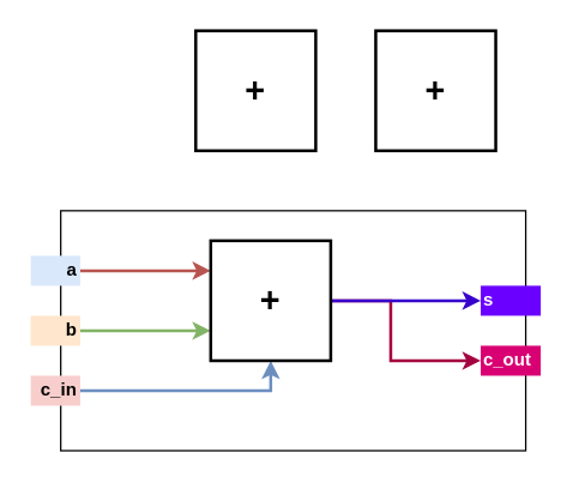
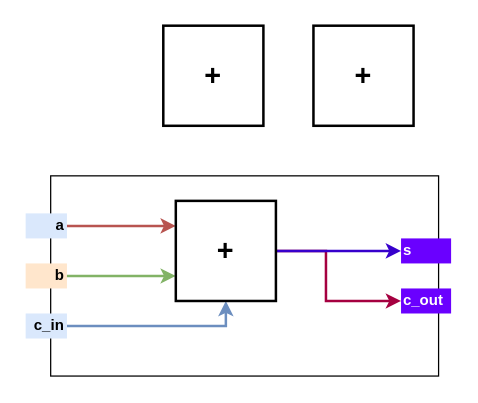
  <mxCell id="0" />
  <mxCell id="1" parent="0" />
  <mxCell id="2" value="" style="rounded=0;whiteSpace=wrap;html=1;fillColor=none;" parent="1" vertex="1"><mxGeometry x="40" y="140" width="310" height="160" as="geometry" /></mxCell>
  <mxCell id="3" style="edgeStyle=orthogonalEdgeStyle;rounded=0;orthogonalLoop=1;jettySize=auto;html=1;exitX=1;exitY=0.5;exitDx=0;exitDy=0;fillColor=#d80073;strokeColor=#A50040;strokeWidth=2;entryX=0;entryY=0.5;entryDx=0;entryDy=0;" parent="1" source="13" target="12" edge="1"><mxGeometry relative="1" as="geometry"><mxPoint x="580" y="360" as="targetPoint" /><mxPoint x="550" y="360" as="sourcePoint" /><Array as="points"><mxPoint x="260" y="200" /><mxPoint x="260" y="240" /></Array></mxGeometry></mxCell>
  <mxCell id="4" style="edgeStyle=orthogonalEdgeStyle;rounded=0;orthogonalLoop=1;jettySize=auto;html=1;exitX=1;exitY=0.5;exitDx=0;exitDy=0;fillColor=#6a00ff;strokeColor=#3700CC;strokeWidth=2;entryX=0;entryY=0.5;entryDx=0;entryDy=0;" parent="1" source="13" target="11" edge="1"><mxGeometry relative="1" as="geometry"><mxPoint x="580" y="215" as="targetPoint" /><mxPoint x="460" y="215" as="sourcePoint" /></mxGeometry></mxCell>
  <mxCell id="5" style="edgeStyle=orthogonalEdgeStyle;rounded=0;orthogonalLoop=1;jettySize=auto;html=1;exitX=1;exitY=0.5;exitDx=0;exitDy=0;entryX=0;entryY=0.25;entryDx=0;entryDy=0;fillColor=#f8cecc;strokeColor=#b85450;strokeWidth=2;" parent="1" source="6" target="13" edge="1"><mxGeometry relative="1" as="geometry"><mxPoint x="170" y="185.004" as="targetPoint" /><Array as="points"><mxPoint x="53" y="180" /></Array></mxGeometry></mxCell>
  <mxCell id="6" value="a" style="rounded=0;whiteSpace=wrap;html=1;align=right;fontStyle=1;strokeColor=none;fillColor=#dae8fc;strokeWidth=2;" parent="1" vertex="1"><mxGeometry x="20" y="170" width="33" height="20" as="geometry" /></mxCell>
  <mxCell id="7" value="b" style="rounded=0;whiteSpace=wrap;html=1;align=right;fontStyle=1;strokeColor=none;fillColor=#ffe6cc;strokeWidth=2;" parent="1" vertex="1"><mxGeometry x="20" y="210" width="33" height="20" as="geometry" /></mxCell>
  <mxCell id="8" style="edgeStyle=orthogonalEdgeStyle;rounded=0;orthogonalLoop=1;jettySize=auto;html=1;exitX=1;exitY=0.5;exitDx=0;exitDy=0;entryX=0.5;entryY=1;entryDx=0;entryDy=0;fillColor=#dae8fc;strokeColor=#6c8ebf;strokeWidth=2;" parent="1" source="9" target="13" edge="1"><mxGeometry relative="1" as="geometry"><Array as="points"><mxPoint x="180" y="260" /></Array><mxPoint x="310" y="305" as="targetPoint" /></mxGeometry></mxCell>
- <mxCell id="9" value="c_in" style="rounded=0;whiteSpace=wrap;html=1;align=right;fontStyle=1;strokeColor=none;fillColor=#f8cecc;strokeWidth=2;" parent="1" vertex="1"><mxGeometry x="20" y="250" width="33" height="20" as="geometry" /></mxCell>
+ <mxCell id="9" value="c_in" style="rounded=0;whiteSpace=wrap;html=1;align=right;fontStyle=1;strokeColor=none;fillColor=#dae8fc;strokeWidth=2;" parent="1" vertex="1"><mxGeometry x="20" y="250" width="33" height="20" as="geometry" /></mxCell>
  <mxCell id="10" value="" style="edgeStyle=orthogonalEdgeStyle;rounded=0;orthogonalLoop=1;jettySize=auto;html=1;exitX=1;exitY=0.5;exitDx=0;exitDy=0;endArrow=classic;fillColor=#d5e8d4;strokeColor=#82b366;strokeWidth=2;entryX=0;entryY=0.75;entryDx=0;entryDy=0;endFill=1;" parent="1" source="7" target="13" edge="1"><mxGeometry relative="1" as="geometry"><mxPoint x="100" y="185" as="sourcePoint" /><mxPoint x="150" y="215" as="targetPoint" /><Array as="points" /></mxGeometry></mxCell>
  <mxCell id="11" value="s" style="rounded=0;whiteSpace=wrap;html=1;align=left;fontStyle=1;strokeColor=none;fillColor=#6a00ff;fontColor=#ffffff;gradientColor=none;strokeWidth=2;" parent="1" vertex="1"><mxGeometry x="320" y="190" width="40" height="20" as="geometry" /></mxCell>
- <mxCell id="12" value="c_out" style="rounded=0;whiteSpace=wrap;html=1;align=left;fontStyle=1;strokeColor=none;fillColor=#d80073;fontColor=#ffffff;strokeWidth=2;" parent="1" vertex="1"><mxGeometry x="320" y="230" width="40" height="20" as="geometry" /></mxCell>
+ <mxCell id="12" value="c_out" style="rounded=0;whiteSpace=wrap;html=1;align=left;fontStyle=1;strokeColor=none;fillColor=#6a00ff;fontColor=#ffffff;strokeWidth=2;" parent="1" vertex="1"><mxGeometry x="320" y="230" width="40" height="20" as="geometry" /></mxCell>
  <mxCell id="13" value="+" style="whiteSpace=wrap;html=1;aspect=fixed;strokeWidth=2;fontStyle=1;fontSize=23;" parent="1" vertex="1"><mxGeometry x="140" y="160" width="80" height="80" as="geometry" /></mxCell>
  <mxCell id="14" value="+" style="whiteSpace=wrap;html=1;aspect=fixed;strokeWidth=2;fontStyle=1;fontSize=23;" parent="1" vertex="1"><mxGeometry x="130" y="20" width="80" height="80" as="geometry" /></mxCell>
  <mxCell id="15" value="+" style="whiteSpace=wrap;html=1;aspect=fixed;strokeWidth=2;fontStyle=1;fontSize=23;" parent="1" vertex="1"><mxGeometry x="250" y="20" width="80" height="80" as="geometry" /></mxCell>
